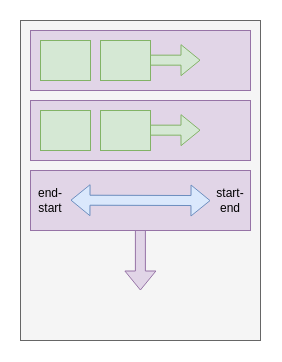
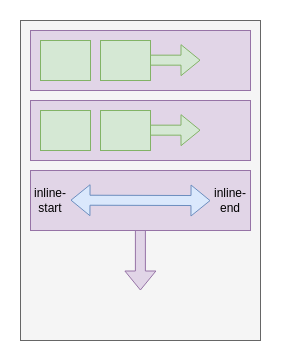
  <mxCell id="0" />
  <mxCell id="1" parent="0" />
  <mxCell id="2" value="" style="rounded=0;whiteSpace=wrap;html=1;fillColor=#f5f5f5;strokeColor=#666666;fontColor=#333333;" parent="1" vertex="1"><mxGeometry x="20" y="20" width="240" height="320" as="geometry" /></mxCell>
  <mxCell id="3" value="" style="shape=flexArrow;endArrow=classic;html=1;fillColor=#e1d5e7;strokeColor=#9673a6;" parent="1" edge="1"><mxGeometry width="50" height="50" relative="1" as="geometry"><mxPoint x="139.9" y="220" as="sourcePoint" /><mxPoint x="139.9" y="290" as="targetPoint" /></mxGeometry></mxCell>
  <mxCell id="4" value="" style="rounded=0;whiteSpace=wrap;html=1;fillColor=#e1d5e7;strokeColor=#9673a6;" parent="1" vertex="1"><mxGeometry x="30" y="30" width="220" height="60" as="geometry" /></mxCell>
  <mxCell id="5" value="" style="rounded=0;whiteSpace=wrap;html=1;fillColor=#e1d5e7;strokeColor=#9673a6;" parent="1" vertex="1"><mxGeometry x="30" y="100" width="220" height="60" as="geometry" /></mxCell>
  <mxCell id="6" value="" style="rounded=0;whiteSpace=wrap;html=1;fillColor=#e1d5e7;strokeColor=#9673a6;" parent="1" vertex="1"><mxGeometry x="30" y="170" width="220" height="60" as="geometry" /></mxCell>
  <mxCell id="7" value="" style="shape=flexArrow;endArrow=classic;html=1;fillColor=#d5e8d4;strokeColor=#82b366;" parent="1" edge="1"><mxGeometry width="50" height="50" relative="1" as="geometry"><mxPoint x="140" y="59.66" as="sourcePoint" /><mxPoint x="200" y="59.66" as="targetPoint" /></mxGeometry></mxCell>
  <mxCell id="8" value="" style="rounded=0;whiteSpace=wrap;html=1;fillColor=#d5e8d4;strokeColor=#82b366;" parent="1" vertex="1"><mxGeometry x="40" y="40" width="50" height="40" as="geometry" /></mxCell>
  <mxCell id="9" value="" style="rounded=0;whiteSpace=wrap;html=1;fillColor=#d5e8d4;strokeColor=#82b366;" parent="1" vertex="1"><mxGeometry x="100" y="40" width="50" height="40" as="geometry" /></mxCell>
  <mxCell id="10" value="" style="shape=flexArrow;endArrow=classic;html=1;fillColor=#d5e8d4;strokeColor=#82b366;" parent="1" edge="1"><mxGeometry width="50" height="50" relative="1" as="geometry"><mxPoint x="140" y="129.66" as="sourcePoint" /><mxPoint x="200" y="129.66" as="targetPoint" /></mxGeometry></mxCell>
  <mxCell id="11" value="" style="rounded=0;whiteSpace=wrap;html=1;fillColor=#d5e8d4;strokeColor=#82b366;" parent="1" vertex="1"><mxGeometry x="40" y="110" width="50" height="40" as="geometry" /></mxCell>
  <mxCell id="12" value="" style="rounded=0;whiteSpace=wrap;html=1;fillColor=#d5e8d4;strokeColor=#82b366;" parent="1" vertex="1"><mxGeometry x="100" y="110" width="50" height="40" as="geometry" /></mxCell>
- <mxCell id="13" value="end-start" style="text;html=1;strokeColor=none;fillColor=none;align=center;verticalAlign=middle;whiteSpace=wrap;rounded=0;" vertex="1" parent="1"><mxGeometry x="30" y="190" width="40" height="20" as="geometry" /></mxCell>
- <mxCell id="14" value="start-end" style="text;html=1;strokeColor=none;fillColor=none;align=center;verticalAlign=middle;whiteSpace=wrap;rounded=0;" vertex="1" parent="1"><mxGeometry x="210" y="190" width="40" height="20" as="geometry" /></mxCell>
+ <mxCell id="13" value="inline-start" style="text;html=1;strokeColor=none;fillColor=none;align=center;verticalAlign=middle;whiteSpace=wrap;rounded=0;" vertex="1" parent="1"><mxGeometry x="30" y="190" width="40" height="20" as="geometry" /></mxCell>
+ <mxCell id="14" value="inline-end" style="text;html=1;strokeColor=none;fillColor=none;align=center;verticalAlign=middle;whiteSpace=wrap;rounded=0;" vertex="1" parent="1"><mxGeometry x="210" y="190" width="40" height="20" as="geometry" /></mxCell>
  <mxCell id="15" value="" style="shape=flexArrow;endArrow=classic;startArrow=classic;html=1;fillColor=#dae8fc;strokeColor=#6c8ebf;" edge="1" parent="1"><mxGeometry width="50" height="50" relative="1" as="geometry"><mxPoint x="70" y="199.66" as="sourcePoint" /><mxPoint x="210" y="200.08" as="targetPoint" /></mxGeometry></mxCell>
